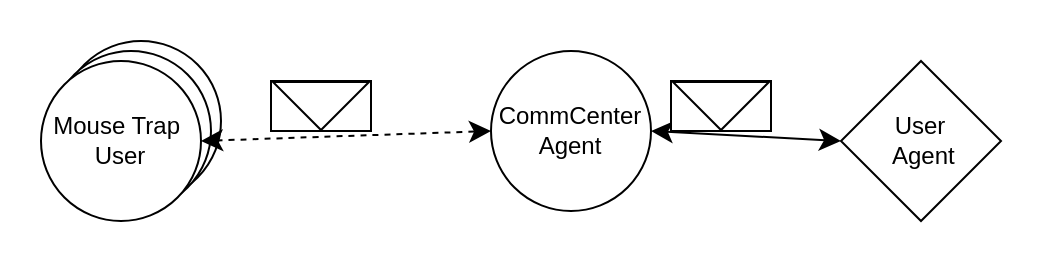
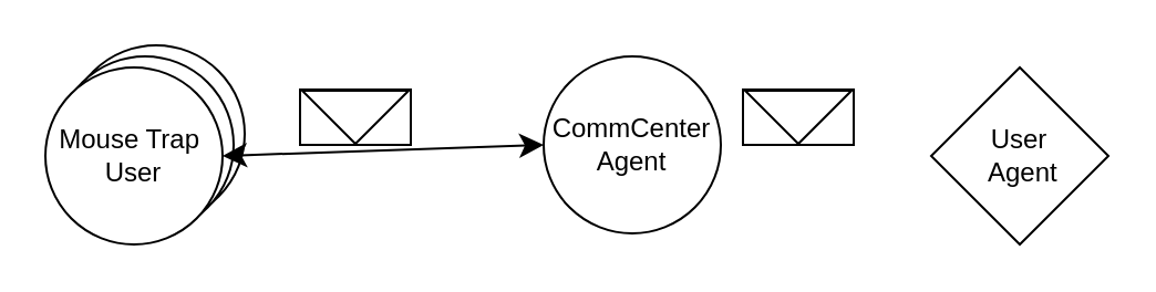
  <mxCell id="0" />
  <mxCell id="1" parent="0" />
  <mxCell id="2" value="" style="ellipse;whiteSpace=wrap;html=1;" vertex="1" parent="1"><mxGeometry x="30" y="20" width="80" height="80" as="geometry" /></mxCell>
  <mxCell id="3" value="" style="ellipse;whiteSpace=wrap;html=1;" vertex="1" parent="1"><mxGeometry x="25" y="25" width="80" height="80" as="geometry" /></mxCell>
  <mxCell id="4" value="&lt;div&gt;Mouse Trap&amp;nbsp;&lt;/div&gt;&lt;div&gt;User&lt;/div&gt;" style="ellipse;whiteSpace=wrap;html=1;aspect=fixed;" parent="1" vertex="1"><mxGeometry x="20" width="80" height="80" as="geometry" y="30" /></mxCell>
  <mxCell id="5" value="CommCenter Agent" style="ellipse;whiteSpace=wrap;html=1;" parent="1" vertex="1"><mxGeometry x="245" y="25" width="80" height="80" as="geometry" /></mxCell>
  <mxCell id="6" value="&lt;div&gt;User&lt;/div&gt;&lt;div&gt;&amp;nbsp;Agent&lt;/div&gt;" style="rhombus;whiteSpace=wrap;html=1;" parent="1" vertex="1"><mxGeometry x="420" width="80" height="80" as="geometry" y="30" /></mxCell>
- <mxCell id="7" value="" style="endArrow=classic;startArrow=classic;html=1;rounded=0;fontSize=12;startSize=8;endSize=8;curved=1;exitX=1;exitY=0.5;exitDx=0;exitDy=0;entryX=0;entryY=0.5;entryDx=0;entryDy=0;" parent="1" source="5" target="6" edge="1"><mxGeometry width="50" height="50" relative="1" as="geometry"><mxPoint x="379" y="205" as="sourcePoint" /><mxPoint x="429" y="155" as="targetPoint" /></mxGeometry></mxCell>
  <mxCell id="8" value="" style="group" parent="1" vertex="1" connectable="0"><mxGeometry x="335" y="40" width="50" height="25" as="geometry" /></mxCell>
  <mxCell id="9" value="" style="rounded=0;whiteSpace=wrap;html=1;" parent="8" vertex="1"><mxGeometry width="50" height="25" as="geometry" /></mxCell>
  <mxCell id="10" value="" style="triangle;whiteSpace=wrap;html=1;rotation=90;" parent="8" vertex="1"><mxGeometry x="13" y="-11.5" width="24" height="48" as="geometry" /></mxCell>
  <mxCell id="11" value="" style="group" vertex="1" connectable="0" parent="1"><mxGeometry x="135" y="40" width="50" height="25" as="geometry" /></mxCell>
  <mxCell id="12" value="" style="rounded=0;whiteSpace=wrap;html=1;" vertex="1" parent="11"><mxGeometry width="50" height="25" as="geometry" /></mxCell>
  <mxCell id="13" value="" style="triangle;whiteSpace=wrap;html=1;rotation=90;" vertex="1" parent="11"><mxGeometry x="13" y="-11.5" width="24" height="48" as="geometry" /></mxCell>
- <mxCell id="14" value="" style="endArrow=classic;startArrow=classic;html=1;rounded=0;fontSize=12;startSize=8;endSize=8;curved=1;exitX=1;exitY=0.5;exitDx=0;exitDy=0;entryX=0;entryY=0.5;entryDx=0;entryDy=0;dashed=1;" edge="1" parent="1" source="4" target="5"><mxGeometry width="50" height="50" relative="1" as="geometry"><mxPoint x="191" y="148" as="sourcePoint" /><mxPoint x="241" y="98" as="targetPoint" /></mxGeometry></mxCell>
+ <mxCell id="14" value="" style="endArrow=classic;startArrow=classic;html=1;rounded=0;fontSize=12;startSize=8;endSize=8;curved=1;exitX=1;exitY=0.5;exitDx=0;exitDy=0;entryX=0;entryY=0.5;entryDx=0;entryDy=0;" edge="1" parent="1" source="4" target="5"><mxGeometry width="50" height="50" relative="1" as="geometry"><mxPoint x="191" y="148" as="sourcePoint" /><mxPoint x="241" y="98" as="targetPoint" /></mxGeometry></mxCell>
